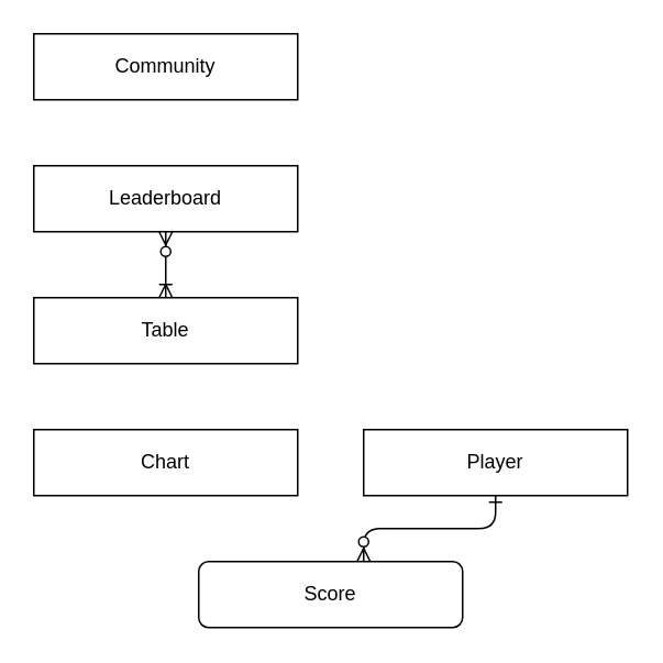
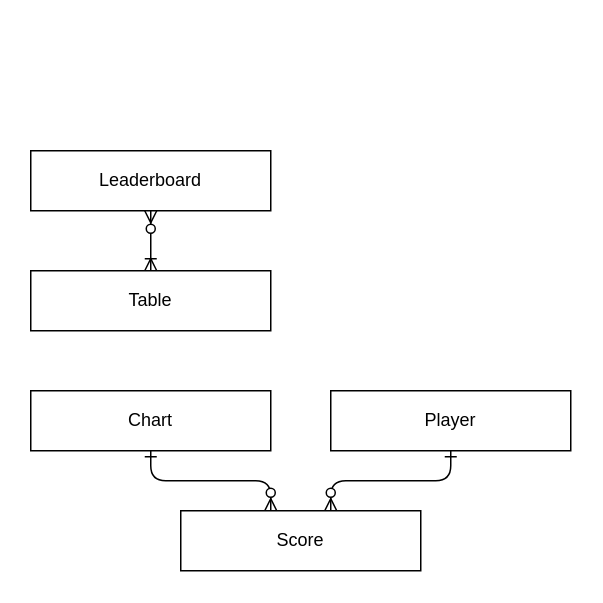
  <mxCell id="0" />
  <mxCell id="1" parent="0" />
- <mxCell id="2" value="Community" style="rounded=0;whiteSpace=wrap;html=1;" vertex="1" parent="1"><mxGeometry x="20" y="20" width="160" height="40" as="geometry" /></mxCell>
  <mxCell id="3" value="Leaderboard" style="rounded=0;whiteSpace=wrap;html=1;" vertex="1" parent="1"><mxGeometry x="20" y="100" width="160" height="40" as="geometry" /></mxCell>
  <mxCell id="4" value="Table" style="rounded=0;whiteSpace=wrap;html=1;" vertex="1" parent="1"><mxGeometry x="20" y="180" width="160" height="40" as="geometry" /></mxCell>
  <mxCell id="5" value="Player" style="rounded=0;whiteSpace=wrap;html=1;" vertex="1" parent="1"><mxGeometry x="220" y="260" width="160" height="40" as="geometry" /></mxCell>
  <mxCell id="6" value="Chart" style="rounded=0;whiteSpace=wrap;html=1;" vertex="1" parent="1"><mxGeometry x="20" y="260" width="160" height="40" as="geometry" /></mxCell>
- <mxCell id="7" value="Score" style="whiteSpace=wrap;html=1;rounded=1;" vertex="1" parent="1"><mxGeometry x="120" y="340" width="160" height="40" as="geometry" /></mxCell>
+ <mxCell id="7" value="Score" style="rounded=0;whiteSpace=wrap;html=1;" vertex="1" parent="1"><mxGeometry x="120" y="340" width="160" height="40" as="geometry" /></mxCell>
  <mxCell id="8" value="" style="endArrow=ERoneToMany;startArrow=ERzeroToMany;endFill=0;startFill=1;edgeStyle=orthogonalEdgeStyle;" edge="1" parent="1" source="3" target="4"><mxGeometry width="100" height="100" relative="1" as="geometry"><mxPoint x="250" y="150" as="sourcePoint" /><mxPoint x="250" y="190" as="targetPoint" /></mxGeometry></mxCell>
+ <mxCell id="9" value="" style="endArrow=ERzeroToMany;startArrow=ERone;endFill=1;startFill=0;edgeStyle=orthogonalEdgeStyle;" edge="1" parent="1" source="6" target="7"><mxGeometry width="100" height="100" relative="1" as="geometry"><mxPoint x="130" y="90" as="sourcePoint" /><mxPoint x="180" y="330" as="targetPoint" /><Array as="points"><mxPoint x="100" y="320" /><mxPoint x="180" y="320" /></Array></mxGeometry></mxCell>
  <mxCell id="10" value="" style="endArrow=ERzeroToMany;startArrow=ERone;endFill=1;startFill=0;edgeStyle=orthogonalEdgeStyle;" edge="1" parent="1" source="5" target="7"><mxGeometry width="100" height="100" relative="1" as="geometry"><mxPoint x="140" y="100" as="sourcePoint" /><mxPoint x="140" y="140" as="targetPoint" /><Array as="points"><mxPoint x="300" y="320" /><mxPoint x="220" y="320" /></Array></mxGeometry></mxCell>
